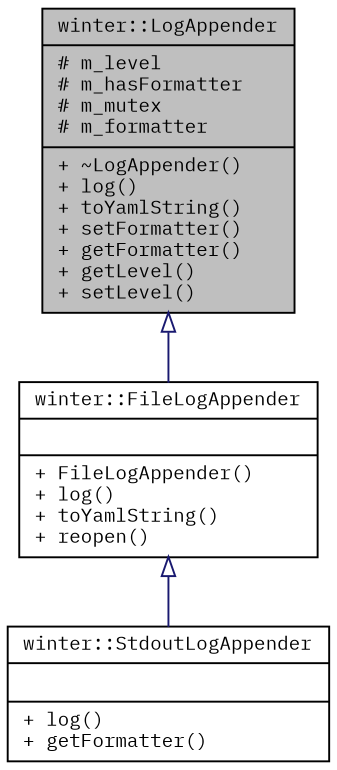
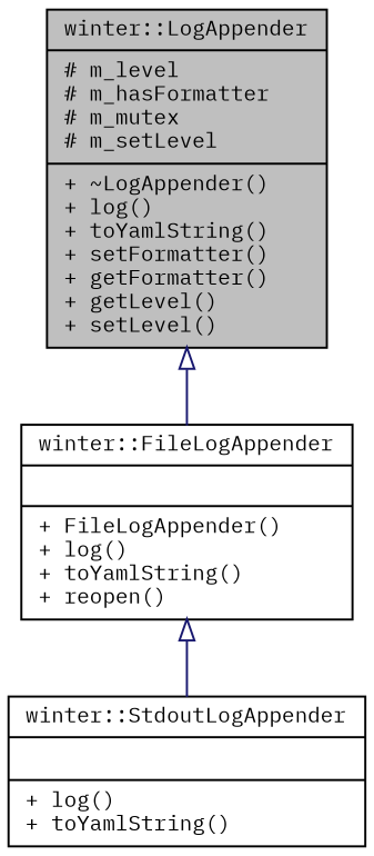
  digraph {
    fontname="IBM Plex Mono"
    node [color=black fillcolor=white fontname="IBM Plex Mono" fontsize=10 shape=record style=filled]
    edge [arrowtail=onormal color=midnightblue dir=back fontname="IBM Plex Mono" fontsize=10 labelfontname=Helvetica labelfontsize=10 style=solid]
-   n1 [fillcolor=grey75 fontcolor=black height=0.2 label="{winter::LogAppender\n|# m_level\l# m_hasFormatter\l# m_mutex\l# m_formatter\l|+ ~LogAppender()\l+ log()\l+ toYamlString()\l+ setFormatter()\l+ getFormatter()\l+ getLevel()\l+ setLevel()\l}" width=0.4]
+   n1 [fillcolor=grey75 fontcolor=black height=0.2 label="{winter::LogAppender\n|# m_level\l# m_hasFormatter\l# m_mutex\l# m_setLevel\l|+ ~LogAppender()\l+ log()\l+ toYamlString()\l+ setFormatter()\l+ getFormatter()\l+ getLevel()\l+ setLevel()\l}" width=0.4]
    n2 [height=0.2 label="{winter::FileLogAppender\n||+ FileLogAppender()\l+ log()\l+ toYamlString()\l+ reopen()\l}" width=0.4]
-   n3 [height=0.2 label="{winter::StdoutLogAppender\n||+ log()\l+ getFormatter()\l}" width=0.4]
+   n3 [height=0.2 label="{winter::StdoutLogAppender\n||+ log()\l+ toYamlString()\l}" width=0.4]
    n1 -> n2
    n2 -> n3
  }
